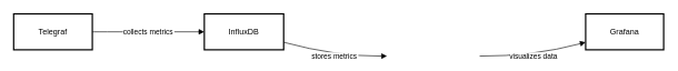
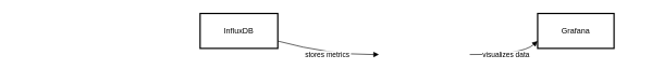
  <mxCell id="0" />
  <mxCell id="1" parent="0" />
- <mxCell id="2" value="Telegraf" style="whiteSpace=wrap;strokeWidth=2;" parent="1" vertex="1"><mxGeometry x="20" y="20" width="118" height="54" as="geometry" /></mxCell>
  <mxCell id="3" value="InfluxDB" style="whiteSpace=wrap;strokeWidth=2;" parent="1" vertex="1"><mxGeometry x="306" y="20" width="119" height="54" as="geometry" /></mxCell>
- <mxCell id="4" value="Grafana" style="whiteSpace=wrap;strokeWidth=2;" parent="1" vertex="1"><mxGeometry x="878" y="20" width="117" height="54" as="geometry" /></mxCell>
- <mxCell id="5" value="collects metrics" style="curved=1;startArrow=none;endArrow=block;exitX=1;exitY=0.5;entryX=0;entryY=0.5;orthogonalLoop=1;" parent="1" source="2" target="3" edge="1"><mxGeometry relative="1" as="geometry"><Array as="points" /></mxGeometry></mxCell>
+ <mxCell id="4" value="Grafana" style="whiteSpace=wrap;strokeWidth=2;" parent="1" vertex="1"><mxGeometry x="823" y="20" width="117" height="54" as="geometry" /></mxCell>
  <mxCell id="6" value="stores metrics" style="curved=1;startArrow=none;endArrow=block;exitX=1;exitY=0.79;entryX=0;entryY=0.49;" parent="1" source="3" edge="1"><mxGeometry relative="1" as="geometry"><Array as="points"><mxPoint x="503" y="84" /></Array><mxPoint x="580" y="83.46" as="targetPoint" /></mxGeometry></mxCell>
  <mxCell id="7" value="visualizes data" style="curved=1;startArrow=none;endArrow=block;exitX=1;exitY=0.49;entryX=0;entryY=0.79;" parent="1" target="4" edge="1"><mxGeometry relative="1" as="geometry"><Array as="points"><mxPoint x="799" y="84" /></Array><mxPoint x="719" y="83.46" as="sourcePoint" /></mxGeometry></mxCell>
